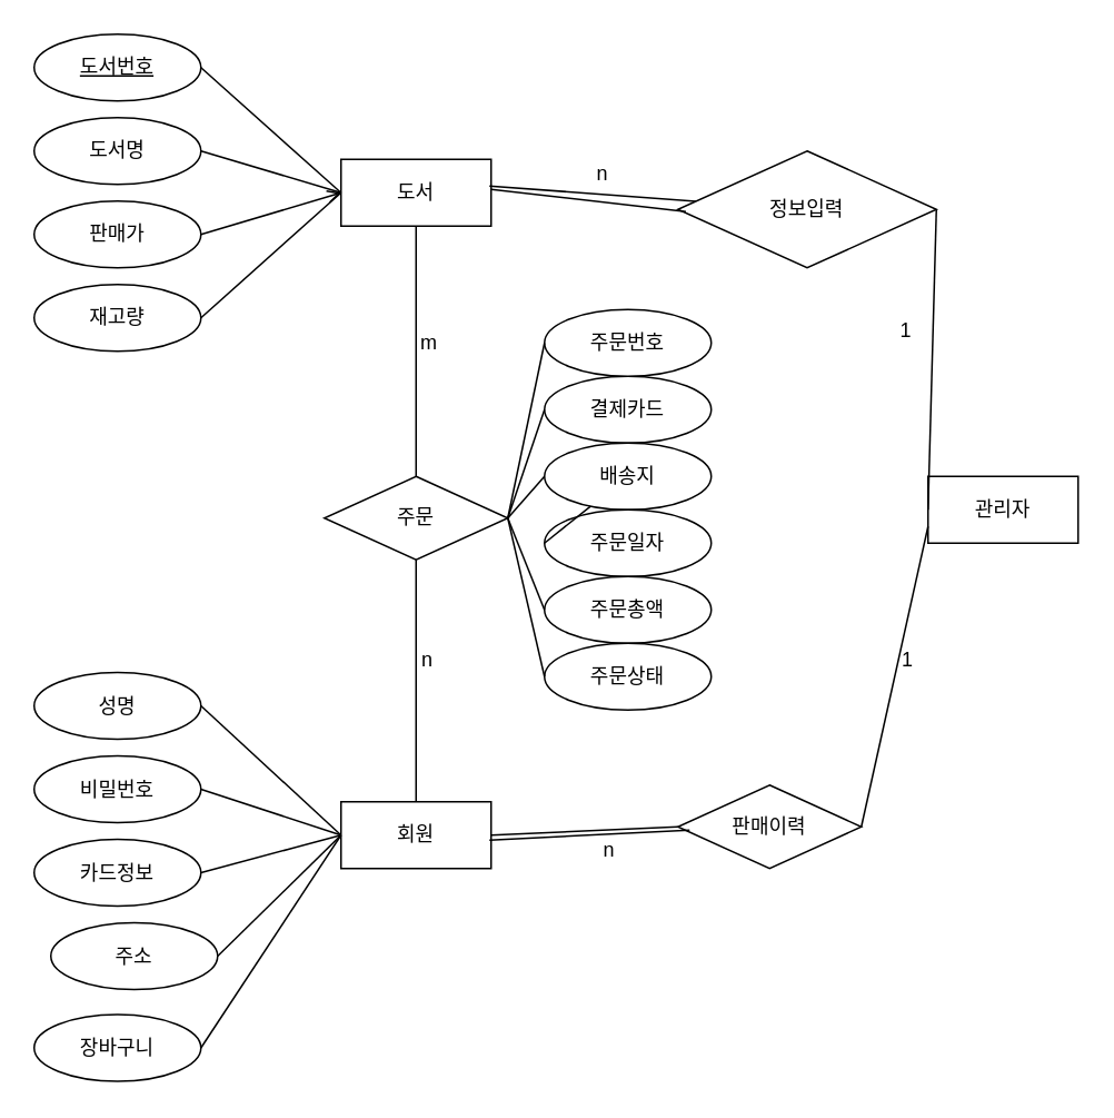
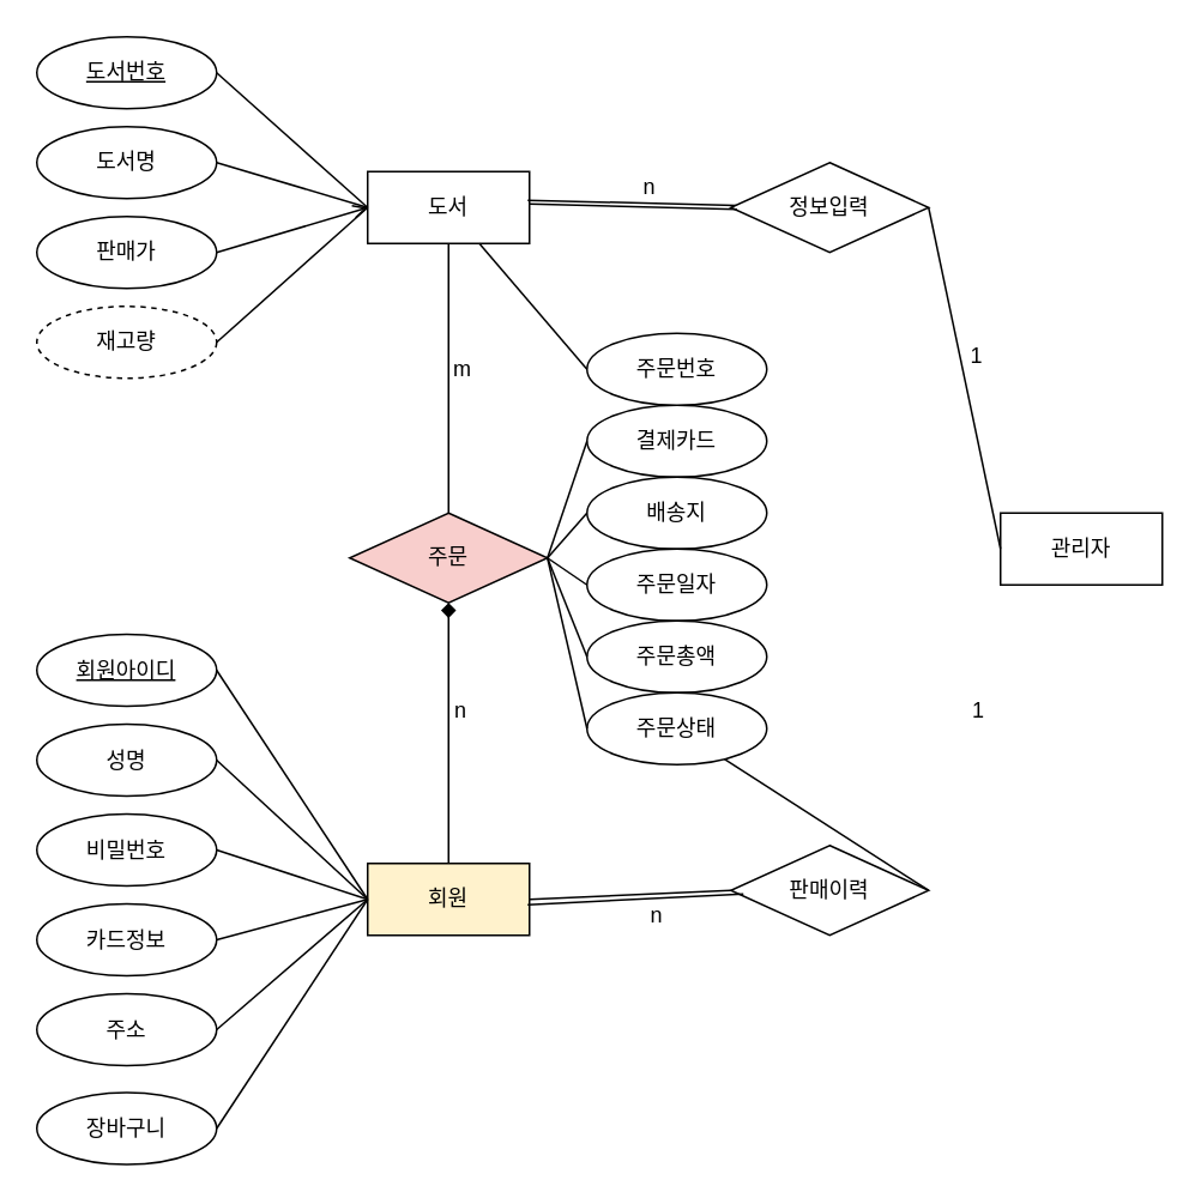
  <mxCell id="0" />
  <mxCell id="1" parent="0" />
- <mxCell id="2" value="회원" style="rounded=0;whiteSpace=wrap;html=1;" parent="1" vertex="1"><mxGeometry x="204" y="480" width="90" height="40" as="geometry" /></mxCell>
+ <mxCell id="2" value="회원" style="rounded=0;whiteSpace=wrap;html=1;fillColor=#fff2cc;" parent="1" vertex="1"><mxGeometry x="204" y="480" width="90" height="40" as="geometry" /></mxCell>
  <mxCell id="3" value="성명&lt;span style=&quot;color: rgba(0 , 0 , 0 , 0) ; font-family: monospace ; font-size: 0px&quot;&gt;%3CmxGraphModel%3E%3Croot%3E%3CmxCell%20id%3D%220%22%2F%3E%3CmxCell%20id%3D%221%22%20parent%3D%220%22%2F%3E%3CmxCell%20id%3D%222%22%20value%3D%22%ED%9A%8C%EC%9B%90%EC%95%84%EC%9D%B4%EB%94%94%22%20style%3D%22ellipse%3BwhiteSpace%3Dwrap%3Bhtml%3D1%3B%22%20vertex%3D%221%22%20parent%3D%221%22%3E%3CmxGeometry%20x%3D%22140%22%20y%3D%2290%22%20width%3D%22100%22%20height%3D%2240%22%20as%3D%22geometry%22%2F%3E%3C%2FmxCell%3E%3C%2Froot%3E%3C%2FmxGraphModel%3E&lt;/span&gt;" style="ellipse;whiteSpace=wrap;html=1;" parent="1" vertex="1"><mxGeometry x="20" y="402.5" width="100" height="40" as="geometry" /></mxCell>
  <mxCell id="4" value="비밀번호" style="ellipse;whiteSpace=wrap;html=1;" parent="1" vertex="1"><mxGeometry x="20" y="452.5" width="100" height="40" as="geometry" /></mxCell>
  <mxCell id="5" value="카드정보&lt;span style=&quot;color: rgba(0 , 0 , 0 , 0) ; font-family: monospace ; font-size: 0px&quot;&gt;%3CmxGraphModel%3E%3Croot%3E%3CmxCell%20id%3D%220%22%2F%3E%3CmxCell%20id%3D%221%22%20parent%3D%220%22%2F%3E%3CmxCell%20id%3D%222%22%20value%3D%22%ED%9A%8C%EC%9B%90%EC%95%84%EC%9D%B4%EB%94%94%22%20style%3D%22ellipse%3BwhiteSpace%3Dwrap%3Bhtml%3D1%3B%22%20vertex%3D%221%22%20parent%3D%221%22%3E%3CmxGeometry%20x%3D%22140%22%20y%3D%2290%22%20width%3D%22100%22%20height%3D%2240%22%20as%3D%22geometry%22%2F%3E%3C%2FmxCell%3E%3C%2Froot%3E%3C%2FmxGraphModel%3E&lt;/span&gt;" style="ellipse;whiteSpace=wrap;html=1;" parent="1" vertex="1"><mxGeometry x="20" y="502.5" width="100" height="40" as="geometry" /></mxCell>
- <mxCell id="6" value="주소" style="ellipse;whiteSpace=wrap;html=1;" parent="1" vertex="1"><mxGeometry x="30" y="552.5" width="100" height="40" as="geometry" /></mxCell>
+ <mxCell id="6" value="주소" style="ellipse;whiteSpace=wrap;html=1;" parent="1" vertex="1"><mxGeometry x="20" y="552.5" width="100" height="40" as="geometry" /></mxCell>
+ <mxCell id="7" value="" style="endArrow=none;html=1;exitX=1;exitY=0.5;exitDx=0;exitDy=0;entryX=0;entryY=0.5;entryDx=0;entryDy=0;" parent="1" source="12" target="2" edge="1"><mxGeometry width="50" height="50" relative="1" as="geometry"><mxPoint x="120" y="410" as="sourcePoint" /><mxPoint x="320" y="440" as="targetPoint" /><Array as="points" /></mxGeometry></mxCell>
  <mxCell id="8" value="" style="endArrow=none;html=1;entryX=0;entryY=0.5;entryDx=0;entryDy=0;exitX=1;exitY=0.5;exitDx=0;exitDy=0;" parent="1" source="3" target="2" edge="1"><mxGeometry width="50" height="50" relative="1" as="geometry"><mxPoint x="140" y="480" as="sourcePoint" /><mxPoint x="210" y="560" as="targetPoint" /><Array as="points" /></mxGeometry></mxCell>
  <mxCell id="9" value="" style="endArrow=none;html=1;exitX=1;exitY=0.5;exitDx=0;exitDy=0;entryX=0;entryY=0.5;entryDx=0;entryDy=0;" parent="1" source="4" target="2" edge="1"><mxGeometry width="50" height="50" relative="1" as="geometry"><mxPoint x="130" y="470" as="sourcePoint" /><mxPoint x="200" y="550" as="targetPoint" /><Array as="points" /></mxGeometry></mxCell>
  <mxCell id="10" value="" style="endArrow=none;html=1;entryX=0;entryY=0.5;entryDx=0;entryDy=0;exitX=1;exitY=0.5;exitDx=0;exitDy=0;" parent="1" source="5" target="2" edge="1"><mxGeometry width="50" height="50" relative="1" as="geometry"><mxPoint x="140" y="480" as="sourcePoint" /><mxPoint x="230" y="530" as="targetPoint" /><Array as="points" /></mxGeometry></mxCell>
  <mxCell id="11" value="" style="endArrow=none;html=1;entryX=0;entryY=0.5;entryDx=0;entryDy=0;exitX=1;exitY=0.5;exitDx=0;exitDy=0;" parent="1" source="6" target="2" edge="1"><mxGeometry width="50" height="50" relative="1" as="geometry"><mxPoint x="150" y="490" as="sourcePoint" /><mxPoint x="240" y="540" as="targetPoint" /><Array as="points" /></mxGeometry></mxCell>
+ <mxCell id="12" value="회원아이디" style="ellipse;whiteSpace=wrap;html=1;align=center;fontStyle=4;" parent="1" vertex="1"><mxGeometry x="20" y="352.5" width="100" height="40" as="geometry" /></mxCell>
  <mxCell id="13" value="도서" style="rounded=0;whiteSpace=wrap;html=1;" parent="1" vertex="1"><mxGeometry x="204" y="95" width="90" height="40" as="geometry" /></mxCell>
  <mxCell id="14" value="도서명&lt;span style=&quot;color: rgba(0 , 0 , 0 , 0) ; font-family: monospace ; font-size: 0px&quot;&gt;%3CmxGraphModel%3E%3Croot%3E%3CmxCell%20id%3D%220%22%2F%3E%3CmxCell%20id%3D%221%22%20parent%3D%220%22%2F%3E%3CmxCell%20id%3D%222%22%20value%3D%22%EC%84%B1%EB%AA%85%26lt%3Bspan%20style%3D%26quot%3Bcolor%3A%20rgba(0%20%2C%200%20%2C%200%20%2C%200)%20%3B%20font-family%3A%20monospace%20%3B%20font-size%3A%200px%26quot%3B%26gt%3B%253CmxGraphModel%253E%253Croot%253E%253CmxCell%2520id%253D%25220%2522%252F%253E%253CmxCell%2520id%253D%25221%2522%2520parent%253D%25220%2522%252F%253E%253CmxCell%2520id%253D%25222%2522%2520value%253D%2522%25ED%259A%258C%25EC%259B%2590%25EC%2595%2584%25EC%259D%25B4%25EB%2594%2594%2522%2520style%253D%2522ellipse%253BwhiteSpace%253Dwrap%253Bhtml%253D1%253B%2522%2520vertex%253D%25221%2522%2520parent%253D%25221%2522%253E%253CmxGeometry%2520x%253D%2522140%2522%2520y%253D%252290%2522%2520width%253D%2522100%2522%2520height%253D%252240%2522%2520as%253D%2522geometry%2522%252F%253E%253C%252FmxCell%253E%253C%252Froot%253E%253C%252FmxGraphModel%253E%26lt%3B%2Fspan%26gt%3B%22%20style%3D%22ellipse%3BwhiteSpace%3Dwrap%3Bhtml%3D1%3B%22%20vertex%3D%221%22%20parent%3D%221%22%3E%3CmxGeometry%20x%3D%22140%22%20y%3D%22150%22%20width%3D%22100%22%20height%3D%2240%22%20as%3D%22geometry%22%2F%3E%3C%2FmxCell%3E%3C%2Froot%3E%3C%2FmxGraphModel%3E&lt;br&gt;&lt;/span&gt;" style="ellipse;whiteSpace=wrap;html=1;" parent="1" vertex="1"><mxGeometry x="20" y="70" width="100" height="40" as="geometry" /></mxCell>
  <mxCell id="15" value="판매가" style="ellipse;whiteSpace=wrap;html=1;" parent="1" vertex="1"><mxGeometry x="20" y="120" width="100" height="40" as="geometry" /></mxCell>
- <mxCell id="16" value="재고량" style="ellipse;whiteSpace=wrap;html=1;" parent="1" vertex="1"><mxGeometry x="20" y="170" width="100" height="40" as="geometry" /></mxCell>
+ <mxCell id="16" value="재고량" style="ellipse;whiteSpace=wrap;html=1;dashed=1;" parent="1" vertex="1"><mxGeometry x="20" y="170" width="100" height="40" as="geometry" /></mxCell>
  <mxCell id="17" value="도서번호" style="ellipse;whiteSpace=wrap;html=1;align=center;fontStyle=4;" parent="1" vertex="1"><mxGeometry x="20" y="20" width="100" height="40" as="geometry" /></mxCell>
  <mxCell id="18" value="" style="endArrow=none;html=1;entryX=0;entryY=0.5;entryDx=0;entryDy=0;exitX=1;exitY=0.5;exitDx=0;exitDy=0;" parent="1" source="17" target="13" edge="1"><mxGeometry width="50" height="50" relative="1" as="geometry"><mxPoint x="130" y="-35" as="sourcePoint" /><mxPoint x="220" y="-145" as="targetPoint" /><Array as="points" /></mxGeometry></mxCell>
  <mxCell id="19" value="" style="endArrow=none;html=1;entryX=0;entryY=0.5;entryDx=0;entryDy=0;exitX=1;exitY=0.5;exitDx=0;exitDy=0;" parent="1" source="14" target="13" edge="1"><mxGeometry width="50" height="50" relative="1" as="geometry"><mxPoint x="140" y="-25" as="sourcePoint" /><mxPoint x="230" y="-135" as="targetPoint" /><Array as="points" /></mxGeometry></mxCell>
  <mxCell id="20" value="" style="endArrow=open;html=1;entryX=0;entryY=0.5;entryDx=0;entryDy=0;exitX=1;exitY=0.5;exitDx=0;exitDy=0;" parent="1" source="15" target="13" edge="1"><mxGeometry width="50" height="50" relative="1" as="geometry"><mxPoint x="150" y="-15" as="sourcePoint" /><mxPoint x="240" y="-125" as="targetPoint" /><Array as="points" /></mxGeometry></mxCell>
  <mxCell id="21" value="" style="endArrow=none;html=1;entryX=0;entryY=0.5;entryDx=0;entryDy=0;exitX=1;exitY=0.5;exitDx=0;exitDy=0;" parent="1" source="16" target="13" edge="1"><mxGeometry width="50" height="50" relative="1" as="geometry"><mxPoint x="160" as="sourcePoint" y="-5" /><mxPoint x="250" y="-115" as="targetPoint" /><Array as="points" /></mxGeometry></mxCell>
- <mxCell id="22" value="주문" style="rhombus;whiteSpace=wrap;html=1;" parent="1" vertex="1"><mxGeometry x="194" y="285" width="110" height="50" as="geometry" /></mxCell>
+ <mxCell id="22" value="주문" style="rhombus;whiteSpace=wrap;html=1;fillColor=#f8cecc;" parent="1" vertex="1"><mxGeometry x="194" y="285" width="110" height="50" as="geometry" /></mxCell>
  <mxCell id="23" value="결제카드" style="ellipse;whiteSpace=wrap;html=1;" parent="1" vertex="1"><mxGeometry x="326" y="225" width="100" height="40" as="geometry" /></mxCell>
  <mxCell id="24" value="배송지" style="ellipse;whiteSpace=wrap;html=1;" parent="1" vertex="1"><mxGeometry x="326" y="265" width="100" height="40" as="geometry" /></mxCell>
  <mxCell id="25" value="" style="endArrow=none;html=1;entryX=0.5;entryY=1;entryDx=0;entryDy=0;exitX=0.5;exitY=0;exitDx=0;exitDy=0;" parent="1" source="22" target="13" edge="1"><mxGeometry width="50" height="50" relative="1" as="geometry"><mxPoint x="366" y="365" as="sourcePoint" /><mxPoint x="416" y="315" as="targetPoint" /></mxGeometry></mxCell>
- <mxCell id="26" value="" style="endArrow=none;html=1;entryX=0.5;entryY=1;entryDx=0;entryDy=0;exitX=0.5;exitY=0;exitDx=0;exitDy=0;" parent="1" source="2" target="22" edge="1"><mxGeometry width="50" height="50" relative="1" as="geometry"><mxPoint x="406" y="440" as="sourcePoint" /><mxPoint x="406" y="290" as="targetPoint" /></mxGeometry></mxCell>
+ <mxCell id="26" value="" style="endArrow=diamond;html=1;entryX=0.5;entryY=1;entryDx=0;entryDy=0;exitX=0.5;exitY=0;exitDx=0;exitDy=0;" parent="1" source="2" target="22" edge="1"><mxGeometry width="50" height="50" relative="1" as="geometry"><mxPoint x="406" y="440" as="sourcePoint" /><mxPoint x="406" y="290" as="targetPoint" /></mxGeometry></mxCell>
  <mxCell id="27" value="m" style="text;html=1;strokeColor=none;fillColor=none;align=center;verticalAlign=middle;whiteSpace=wrap;rounded=0;" parent="1" vertex="1"><mxGeometry x="237" y="195" width="40" height="20" as="geometry" /></mxCell>
  <mxCell id="28" value="n" style="text;html=1;strokeColor=none;fillColor=none;align=center;verticalAlign=middle;whiteSpace=wrap;rounded=0;" parent="1" vertex="1"><mxGeometry x="236" y="385" width="40" height="20" as="geometry" /></mxCell>
  <mxCell id="29" value="장바구니" style="ellipse;whiteSpace=wrap;html=1;" vertex="1" parent="1"><mxGeometry x="20" y="607.5" width="100" height="40" as="geometry" /></mxCell>
  <mxCell id="30" value="" style="endArrow=none;html=1;entryX=0;entryY=0.5;entryDx=0;entryDy=0;exitX=1;exitY=0.5;exitDx=0;exitDy=0;" edge="1" parent="1" source="29" target="2"><mxGeometry width="50" height="50" relative="1" as="geometry"><mxPoint x="130" y="620" as="sourcePoint" /><mxPoint x="214" y="510" as="targetPoint" /><Array as="points" /></mxGeometry></mxCell>
  <mxCell id="31" value="" style="endArrow=none;html=1;entryX=1;entryY=0.5;entryDx=0;entryDy=0;exitX=0;exitY=0.5;exitDx=0;exitDy=0;" edge="1" parent="1" source="23" target="22"><mxGeometry width="50" height="50" relative="1" as="geometry"><mxPoint x="346" y="365" as="sourcePoint" /><mxPoint x="316" y="305" as="targetPoint" /></mxGeometry></mxCell>
  <mxCell id="32" value="" style="endArrow=none;html=1;entryX=1;entryY=0.5;entryDx=0;entryDy=0;exitX=0;exitY=0.5;exitDx=0;exitDy=0;" edge="1" parent="1" source="24" target="22"><mxGeometry width="50" height="50" relative="1" as="geometry"><mxPoint x="336" y="285" as="sourcePoint" /><mxPoint x="314" y="320" as="targetPoint" /></mxGeometry></mxCell>
  <mxCell id="33" value="주문일자" style="ellipse;whiteSpace=wrap;html=1;" vertex="1" parent="1"><mxGeometry x="326" y="305" width="100" height="40" as="geometry" /></mxCell>
  <mxCell id="34" value="주문번호" style="ellipse;whiteSpace=wrap;html=1;" vertex="1" parent="1"><mxGeometry x="326" y="185" width="100" height="40" as="geometry" /></mxCell>
  <mxCell id="35" value="주문총액" style="ellipse;whiteSpace=wrap;html=1;" vertex="1" parent="1"><mxGeometry x="326" y="345" width="100" height="40" as="geometry" /></mxCell>
  <mxCell id="36" value="주문상태" style="ellipse;whiteSpace=wrap;html=1;" vertex="1" parent="1"><mxGeometry x="326" y="385" width="100" height="40" as="geometry" /></mxCell>
- <mxCell id="37" value="" style="endArrow=none;html=1;entryX=1;entryY=0.5;entryDx=0;entryDy=0;exitX=0;exitY=0.5;exitDx=0;exitDy=0;" edge="1" parent="1" source="34" target="22"><mxGeometry width="50" height="50" relative="1" as="geometry"><mxPoint x="336" y="285" as="sourcePoint" /><mxPoint x="314" y="320" as="targetPoint" /></mxGeometry></mxCell>
- <mxCell id="38" value="" style="endArrow=none;html=1;exitX=0;exitY=0.5;exitDx=0;exitDy=0;" edge="1" parent="1" source="33" target="24"><mxGeometry width="50" height="50" relative="1" as="geometry"><mxPoint x="346" y="295" as="sourcePoint" /><mxPoint x="324" y="330" as="targetPoint" /></mxGeometry></mxCell>
+ <mxCell id="37" value="" style="endArrow=none;html=1;exitX=0;exitY=0.5;exitDx=0;exitDy=0;" edge="1" parent="1" source="34" target="13"><mxGeometry width="50" height="50" relative="1" as="geometry"><mxPoint x="336" y="285" as="sourcePoint" /><mxPoint x="314" y="320" as="targetPoint" /></mxGeometry></mxCell>
+ <mxCell id="38" value="" style="endArrow=none;html=1;entryX=1;entryY=0.5;entryDx=0;entryDy=0;exitX=0;exitY=0.5;exitDx=0;exitDy=0;" edge="1" parent="1" source="33" target="22"><mxGeometry width="50" height="50" relative="1" as="geometry"><mxPoint x="346" y="295" as="sourcePoint" /><mxPoint x="324" y="330" as="targetPoint" /></mxGeometry></mxCell>
  <mxCell id="39" value="" style="endArrow=none;html=1;entryX=1;entryY=0.5;entryDx=0;entryDy=0;exitX=0;exitY=0.5;exitDx=0;exitDy=0;" edge="1" parent="1" source="35" target="22"><mxGeometry width="50" height="50" relative="1" as="geometry"><mxPoint x="356" y="305" as="sourcePoint" /><mxPoint x="334" y="340" as="targetPoint" /></mxGeometry></mxCell>
  <mxCell id="40" value="" style="endArrow=none;html=1;entryX=1;entryY=0.5;entryDx=0;entryDy=0;exitX=0;exitY=0.5;exitDx=0;exitDy=0;" edge="1" parent="1" source="36" target="22"><mxGeometry width="50" height="50" relative="1" as="geometry"><mxPoint x="366" y="315" as="sourcePoint" /><mxPoint x="344" y="350" as="targetPoint" /></mxGeometry></mxCell>
  <mxCell id="41" value="관리자" style="rounded=0;whiteSpace=wrap;html=1;" vertex="1" parent="1"><mxGeometry x="556" y="285" width="90" height="40" as="geometry" /></mxCell>
  <mxCell id="42" value="" style="endArrow=none;html=1;" edge="1" parent="1" target="50"><mxGeometry width="50" height="50" relative="1" as="geometry"><mxPoint x="293" y="111" as="sourcePoint" /><mxPoint x="386" y="60" as="targetPoint" /></mxGeometry></mxCell>
  <mxCell id="43" value="n" style="text;html=1;strokeColor=none;fillColor=none;align=center;verticalAlign=middle;whiteSpace=wrap;rounded=0;" vertex="1" parent="1"><mxGeometry x="341" y="94" width="40" height="20" as="geometry" /></mxCell>
  <mxCell id="44" value="" style="endArrow=none;html=1;exitX=1;exitY=0.5;exitDx=0;exitDy=0;entryX=0;entryY=0.5;entryDx=0;entryDy=0;" edge="1" parent="1" source="50" target="41"><mxGeometry width="50" height="50" relative="1" as="geometry"><mxPoint x="636" y="110" as="sourcePoint" /><mxPoint x="736" y="120" as="targetPoint" /></mxGeometry></mxCell>
  <mxCell id="45" value="1" style="text;html=1;strokeColor=none;fillColor=none;align=center;verticalAlign=middle;whiteSpace=wrap;rounded=0;" vertex="1" parent="1"><mxGeometry x="523" y="188" width="40" height="20" as="geometry" /></mxCell>
- <mxCell id="46" value="" style="endArrow=none;html=1;exitX=1;exitY=0.5;exitDx=0;exitDy=0;entryX=0;entryY=0.75;entryDx=0;entryDy=0;" edge="1" parent="1" source="52" target="41"><mxGeometry width="50" height="50" relative="1" as="geometry"><mxPoint x="616" y="425" as="sourcePoint" /><mxPoint x="706" y="335" as="targetPoint" /></mxGeometry></mxCell>
+ <mxCell id="46" value="" style="endArrow=none;html=1;exitX=1;exitY=0.5;exitDx=0;exitDy=0;" edge="1" parent="1" source="52" target="36"><mxGeometry width="50" height="50" relative="1" as="geometry"><mxPoint x="616" y="425" as="sourcePoint" /><mxPoint x="706" y="335" as="targetPoint" /></mxGeometry></mxCell>
  <mxCell id="47" value="" style="endArrow=none;html=1;exitX=1;exitY=0.5;exitDx=0;exitDy=0;entryX=0;entryY=0.5;entryDx=0;entryDy=0;" edge="1" parent="1" source="2" target="52"><mxGeometry width="50" height="50" relative="1" as="geometry"><mxPoint x="626" y="500" as="sourcePoint" /><mxPoint x="741" y="315" as="targetPoint" /></mxGeometry></mxCell>
  <mxCell id="48" value="1" style="text;html=1;strokeColor=none;fillColor=none;align=center;verticalAlign=middle;whiteSpace=wrap;rounded=0;" vertex="1" parent="1"><mxGeometry x="524" y="385" width="40" height="20" as="geometry" /></mxCell>
  <mxCell id="49" value="n" style="text;html=1;strokeColor=none;fillColor=none;align=center;verticalAlign=middle;whiteSpace=wrap;rounded=0;" vertex="1" parent="1"><mxGeometry x="345" y="499" width="40" height="20" as="geometry" /></mxCell>
- <mxCell id="50" value="정보입력" style="rhombus;whiteSpace=wrap;html=1;" vertex="1" parent="1"><mxGeometry x="406" y="90" width="155" height="70" as="geometry" /></mxCell>
+ <mxCell id="50" value="정보입력" style="rhombus;whiteSpace=wrap;html=1;" vertex="1" parent="1"><mxGeometry x="406" y="90" width="110" height="50" as="geometry" /></mxCell>
  <mxCell id="51" value="" style="endArrow=none;html=1;exitX=0.989;exitY=0.35;exitDx=0;exitDy=0;exitPerimeter=0;entryX=0.031;entryY=0.52;entryDx=0;entryDy=0;entryPerimeter=0;" edge="1" parent="1" target="50"><mxGeometry width="50" height="50" relative="1" as="geometry"><mxPoint x="294" y="113" as="sourcePoint" /><mxPoint x="396" y="155" as="targetPoint" /></mxGeometry></mxCell>
  <mxCell id="52" value="판매이력" style="rhombus;whiteSpace=wrap;html=1;" vertex="1" parent="1"><mxGeometry x="406" y="470" width="110" height="50" as="geometry" /></mxCell>
  <mxCell id="53" value="" style="endArrow=none;html=1;" edge="1" parent="1"><mxGeometry width="50" height="50" relative="1" as="geometry"><mxPoint x="293" y="503" as="sourcePoint" /><mxPoint x="413" y="497" as="targetPoint" /></mxGeometry></mxCell>
